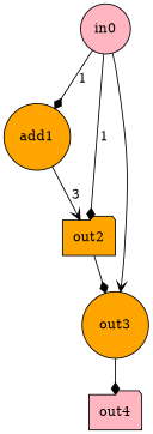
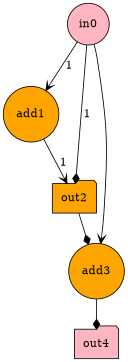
  strict digraph {
    node [fillcolor=orange op=add shape=circle style=filled value=2]
    edge [arrowhead=vee port=0 w=1]
    n1 [alap=0 asap=0 fillcolor=lightpink label=in0 op=in value=""]
    n2 [alap=1 asap=1 label=add1 op=addi]
    n3 [alap=2 asap=2 label=out2 shape=folder]
-   n4 [alap=3 asap=3 label=out3]
+   n4 [alap=3 asap=3 label=add3]
    n5 [alap=4 asap=4 fillcolor=lightpink label=out4 op=out shape=folder value=""]
-   n1 -> n2 [arrowhead=diamond label=1]
+   n1 -> n2 [label=1]
    n1 -> n3 [arrowhead=diamond label=1]
    n1 -> n4 [w=0]
-   n2 -> n3 [label=3 port=1]
+   n2 -> n3 [label=1 port=1]
    n3 -> n4 [arrowhead=diamond port=1 w=0]
    n4 -> n5 [arrowhead=diamond w=0]
  }
